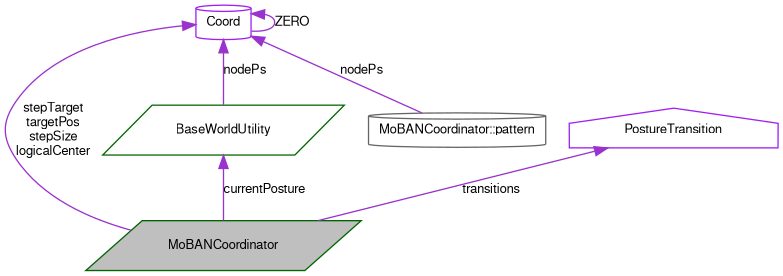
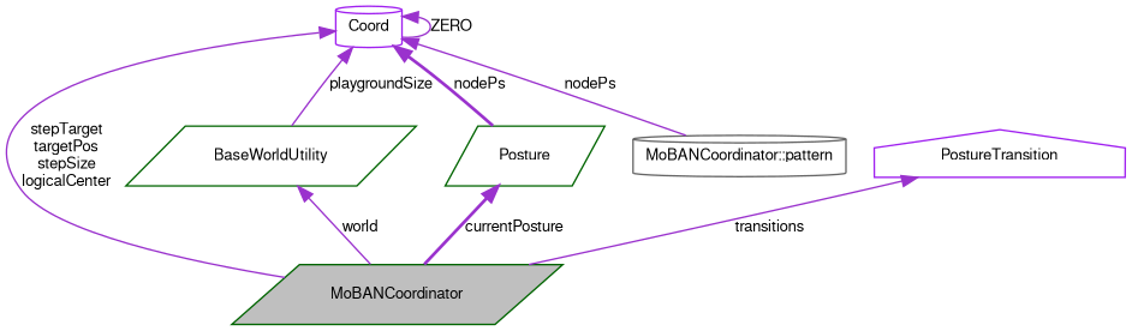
  digraph {
    node [color=darkgreen fillcolor=white fontname=FreeSans fontsize=10 shape=parallelogram style=filled]
    edge [color=darkorchid3 dir=back fontname=FreeSans fontsize=10 labelfontname=FreeSans labelfontsize=10 style=solid]
    n1 [fillcolor=grey75 fontcolor=black height=0.2 label=MoBANCoordinator width=0.4]
    n2 [color=purple height=0.2 label=Coord shape=cylinder width=0.4]
    n3 [height=0.2 label=BaseWorldUtility width=0.4]
+   n4 [height=0.2 label=Posture width=0.4]
    n5 [color=gray40 height=0.2 label="MoBANCoordinator::pattern" shape=cylinder width=0.4]
    n6 [color=purple height=0.2 label=PostureTransition shape=house width=0.4]
    n2 -> n1 [label="stepTarget\ntargetPos\nstepSize\nlogicalCenter"]
    n2 -> n2 [label=ZERO]
-   n2 -> n3 [label=nodePs]
+   n2 -> n3 [label=playgroundSize]
+   n2 -> n4 [label=nodePs style=bold]
    n2 -> n5 [label=nodePs]
-   n3 -> n1 [label=currentPosture]
+   n3 -> n1 [label=world]
+   n4 -> n1 [label=currentPosture style=bold]
    n6 -> n1 [label=transitions]
  }
